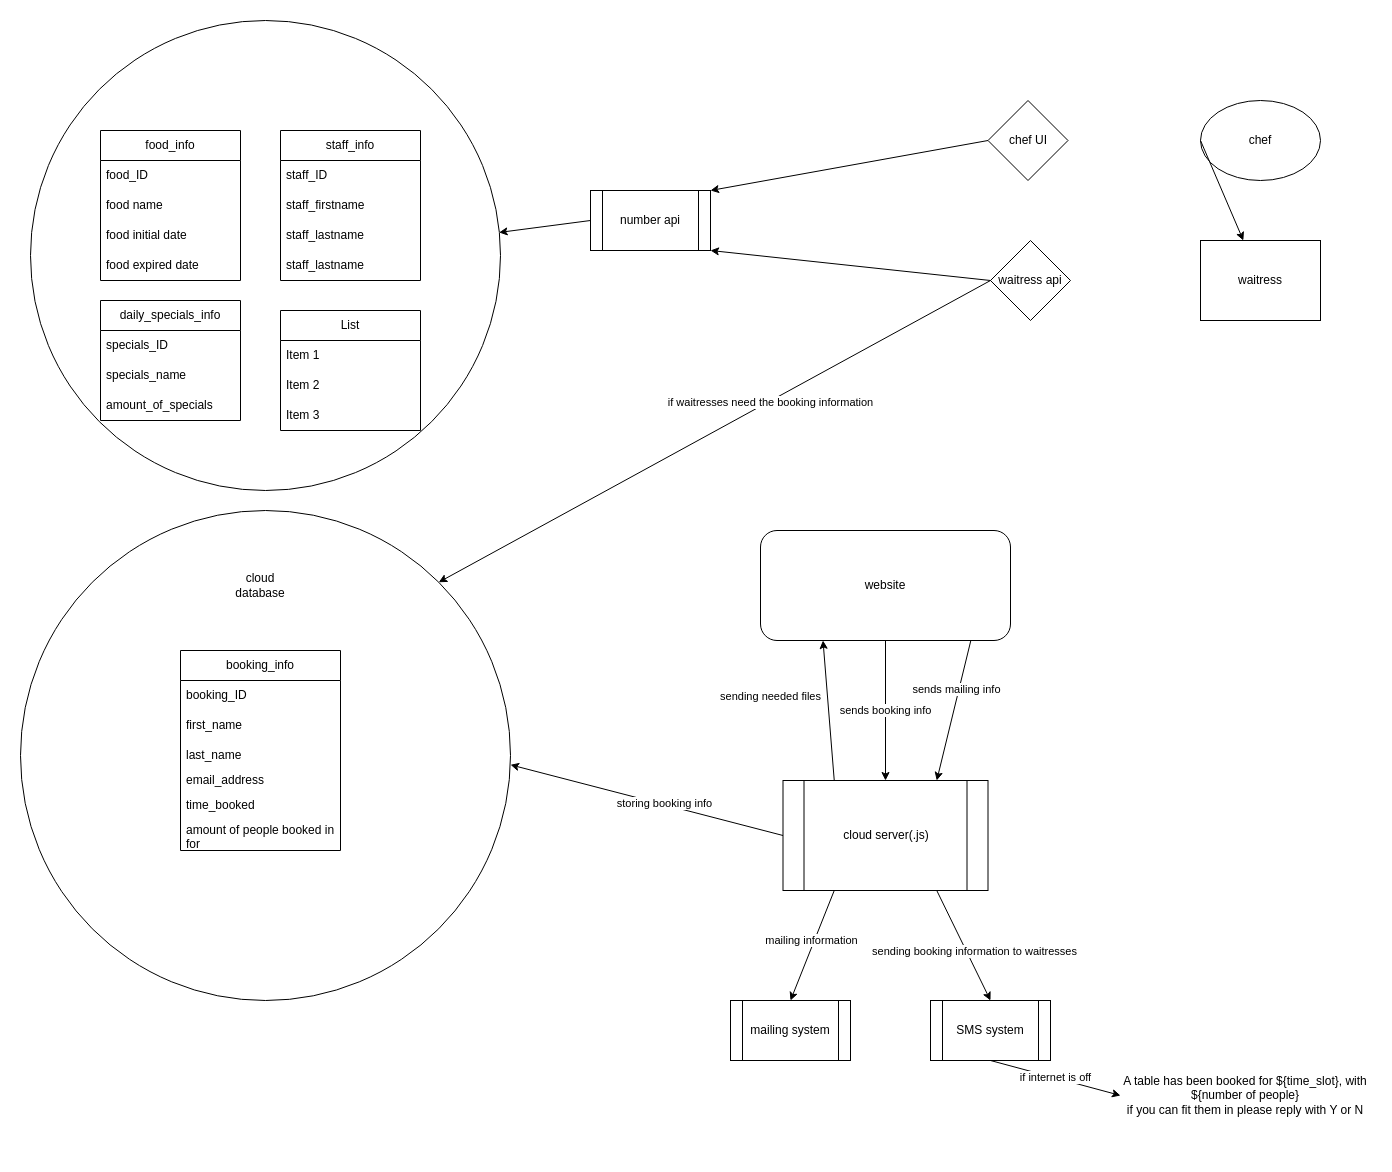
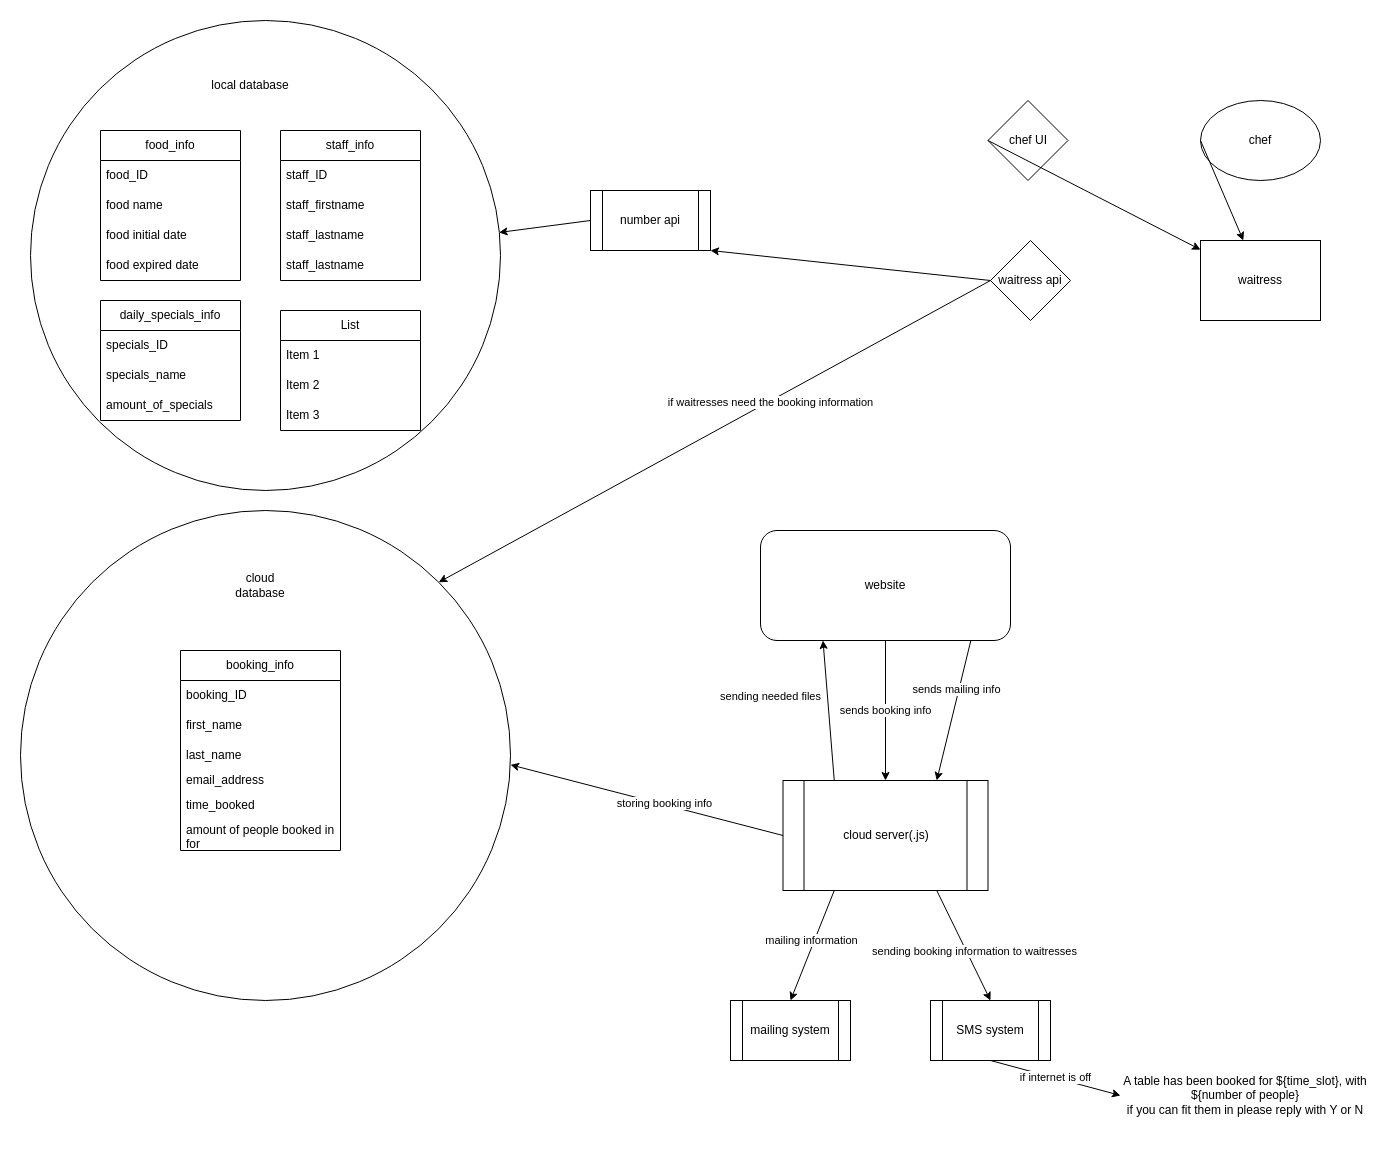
  <mxCell id="0" />
  <mxCell id="1" parent="0" />
  <mxCell id="2" value="" style="ellipse;whiteSpace=wrap;html=1;aspect=fixed;" vertex="1" parent="1"><mxGeometry x="20" y="510" width="490" height="490" as="geometry" /></mxCell>
  <mxCell id="3" value="website" style="rounded=1;whiteSpace=wrap;html=1;fontSize=12;glass=0;strokeWidth=1;shadow=0;" parent="1" vertex="1"><mxGeometry x="760" y="530" width="250" height="110" as="geometry" /></mxCell>
  <mxCell id="4" value="cloud server(.js)" style="shape=process;whiteSpace=wrap;html=1;backgroundOutline=1;" vertex="1" parent="1"><mxGeometry x="782.5" y="780" width="205" height="110" as="geometry" /></mxCell>
  <mxCell id="5" value="mailing system" style="shape=process;whiteSpace=wrap;html=1;backgroundOutline=1;" vertex="1" parent="1"><mxGeometry x="730" y="1000" width="120" height="60" as="geometry" /></mxCell>
  <mxCell id="6" value="SMS system" style="shape=process;whiteSpace=wrap;html=1;backgroundOutline=1;" vertex="1" parent="1"><mxGeometry x="930" y="1000" width="120" height="60" as="geometry" /></mxCell>
  <mxCell id="7" value="A table has been booked for ${time_slot}, with ${number of people}&lt;br&gt;if you can fit them in please reply with Y or N" style="text;html=1;strokeColor=none;fillColor=none;align=center;verticalAlign=middle;whiteSpace=wrap;rounded=0;" vertex="1" parent="1"><mxGeometry x="1120" y="1040" width="250" height="110" as="geometry" /></mxCell>
  <mxCell id="8" value="chef" style="ellipse;whiteSpace=wrap;html=1;" vertex="1" parent="1"><mxGeometry x="1200" y="100" width="120" height="80" as="geometry" /></mxCell>
  <mxCell id="9" value="" style="ellipse;whiteSpace=wrap;html=1;aspect=fixed;movable=1;resizable=1;rotatable=1;deletable=1;editable=1;locked=0;connectable=1;" vertex="1" parent="1"><mxGeometry x="30" width="470" height="470" as="geometry" y="20" /></mxCell>
  <mxCell id="10" value="waitress" style="whiteSpace=wrap;html=1;rounded=0;" vertex="1" parent="1"><mxGeometry x="1200" y="240" width="120" height="80" as="geometry" /></mxCell>
  <mxCell id="11" value="food_info" style="swimlane;fontStyle=0;childLayout=stackLayout;horizontal=1;startSize=30;horizontalStack=0;resizeParent=1;resizeParentMax=0;resizeLast=0;collapsible=1;marginBottom=0;whiteSpace=wrap;html=1;" vertex="1" parent="1"><mxGeometry x="100" y="130" width="140" height="150" as="geometry" /></mxCell>
  <mxCell id="12" value="food_ID" style="text;strokeColor=none;fillColor=none;align=left;verticalAlign=middle;spacingLeft=4;spacingRight=4;overflow=hidden;points=[[0,0.5],[1,0.5]];portConstraint=eastwest;rotatable=0;whiteSpace=wrap;html=1;" vertex="1" parent="11"><mxGeometry y="30" width="140" height="30" as="geometry" /></mxCell>
  <mxCell id="13" value="food name" style="text;strokeColor=none;fillColor=none;align=left;verticalAlign=middle;spacingLeft=4;spacingRight=4;overflow=hidden;points=[[0,0.5],[1,0.5]];portConstraint=eastwest;rotatable=0;whiteSpace=wrap;html=1;" vertex="1" parent="11"><mxGeometry y="60" width="140" height="30" as="geometry" /></mxCell>
  <mxCell id="14" value="food initial date" style="text;strokeColor=none;fillColor=none;align=left;verticalAlign=middle;spacingLeft=4;spacingRight=4;overflow=hidden;points=[[0,0.5],[1,0.5]];portConstraint=eastwest;rotatable=0;whiteSpace=wrap;html=1;" vertex="1" parent="11"><mxGeometry y="90" width="140" height="30" as="geometry" /></mxCell>
  <mxCell id="15" value="food expired date" style="text;strokeColor=none;fillColor=none;align=left;verticalAlign=middle;spacingLeft=4;spacingRight=4;overflow=hidden;points=[[0,0.5],[1,0.5]];portConstraint=eastwest;rotatable=0;whiteSpace=wrap;html=1;" vertex="1" parent="11"><mxGeometry y="120" width="140" height="30" as="geometry" /></mxCell>
  <mxCell id="16" value="staff_info" style="swimlane;fontStyle=0;childLayout=stackLayout;horizontal=1;startSize=30;horizontalStack=0;resizeParent=1;resizeParentMax=0;resizeLast=0;collapsible=1;marginBottom=0;whiteSpace=wrap;html=1;" vertex="1" parent="1"><mxGeometry x="280" y="130" width="140" height="150" as="geometry" /></mxCell>
  <mxCell id="17" value="staff_ID" style="text;strokeColor=none;fillColor=none;align=left;verticalAlign=middle;spacingLeft=4;spacingRight=4;overflow=hidden;points=[[0,0.5],[1,0.5]];portConstraint=eastwest;rotatable=0;whiteSpace=wrap;html=1;" vertex="1" parent="16"><mxGeometry y="30" width="140" height="30" as="geometry" /></mxCell>
  <mxCell id="18" value="staff_firstname" style="text;strokeColor=none;fillColor=none;align=left;verticalAlign=middle;spacingLeft=4;spacingRight=4;overflow=hidden;points=[[0,0.5],[1,0.5]];portConstraint=eastwest;rotatable=0;whiteSpace=wrap;html=1;" vertex="1" parent="16"><mxGeometry y="60" width="140" height="30" as="geometry" /></mxCell>
  <mxCell id="19" value="staff_lastname" style="text;strokeColor=none;fillColor=none;align=left;verticalAlign=middle;spacingLeft=4;spacingRight=4;overflow=hidden;points=[[0,0.5],[1,0.5]];portConstraint=eastwest;rotatable=0;whiteSpace=wrap;html=1;" vertex="1" parent="16"><mxGeometry y="90" width="140" height="30" as="geometry" /></mxCell>
  <mxCell id="20" value="staff_lastname" style="text;strokeColor=none;fillColor=none;align=left;verticalAlign=middle;spacingLeft=4;spacingRight=4;overflow=hidden;points=[[0,0.5],[1,0.5]];portConstraint=eastwest;rotatable=0;whiteSpace=wrap;html=1;" vertex="1" parent="16"><mxGeometry y="120" width="140" height="30" as="geometry" /></mxCell>
+ <mxCell id="21" value="local database" style="text;html=1;strokeColor=none;fillColor=none;align=center;verticalAlign=middle;whiteSpace=wrap;rounded=0;" vertex="1" parent="1"><mxGeometry x="195" y="70" width="110" height="30" as="geometry" /></mxCell>
  <mxCell id="22" value="daily_specials_info" style="swimlane;fontStyle=0;childLayout=stackLayout;horizontal=1;startSize=30;horizontalStack=0;resizeParent=1;resizeParentMax=0;resizeLast=0;collapsible=1;marginBottom=0;whiteSpace=wrap;html=1;" vertex="1" parent="1"><mxGeometry x="100" y="300" width="140" height="120" as="geometry" /></mxCell>
  <mxCell id="23" value="specials_ID" style="text;strokeColor=none;fillColor=none;align=left;verticalAlign=middle;spacingLeft=4;spacingRight=4;overflow=hidden;points=[[0,0.5],[1,0.5]];portConstraint=eastwest;rotatable=0;whiteSpace=wrap;html=1;" vertex="1" parent="22"><mxGeometry y="30" width="140" height="30" as="geometry" /></mxCell>
  <mxCell id="24" value="specials_name" style="text;strokeColor=none;fillColor=none;align=left;verticalAlign=middle;spacingLeft=4;spacingRight=4;overflow=hidden;points=[[0,0.5],[1,0.5]];portConstraint=eastwest;rotatable=0;whiteSpace=wrap;html=1;" vertex="1" parent="22"><mxGeometry y="60" width="140" height="30" as="geometry" /></mxCell>
  <mxCell id="25" value="amount_of_specials" style="text;strokeColor=none;fillColor=none;align=left;verticalAlign=middle;spacingLeft=4;spacingRight=4;overflow=hidden;points=[[0,0.5],[1,0.5]];portConstraint=eastwest;rotatable=0;whiteSpace=wrap;html=1;" vertex="1" parent="22"><mxGeometry y="90" width="140" height="30" as="geometry" /></mxCell>
  <mxCell id="26" value="List" style="swimlane;fontStyle=0;childLayout=stackLayout;horizontal=1;startSize=30;horizontalStack=0;resizeParent=1;resizeParentMax=0;resizeLast=0;collapsible=1;marginBottom=0;whiteSpace=wrap;html=1;" vertex="1" parent="1"><mxGeometry x="280" y="310" width="140" height="120" as="geometry" /></mxCell>
  <mxCell id="27" value="Item 1" style="text;strokeColor=none;fillColor=none;align=left;verticalAlign=middle;spacingLeft=4;spacingRight=4;overflow=hidden;points=[[0,0.5],[1,0.5]];portConstraint=eastwest;rotatable=0;whiteSpace=wrap;html=1;" vertex="1" parent="26"><mxGeometry y="30" width="140" height="30" as="geometry" /></mxCell>
  <mxCell id="28" value="Item 2" style="text;strokeColor=none;fillColor=none;align=left;verticalAlign=middle;spacingLeft=4;spacingRight=4;overflow=hidden;points=[[0,0.5],[1,0.5]];portConstraint=eastwest;rotatable=0;whiteSpace=wrap;html=1;" vertex="1" parent="26"><mxGeometry y="60" width="140" height="30" as="geometry" /></mxCell>
  <mxCell id="29" value="Item 3" style="text;strokeColor=none;fillColor=none;align=left;verticalAlign=middle;spacingLeft=4;spacingRight=4;overflow=hidden;points=[[0,0.5],[1,0.5]];portConstraint=eastwest;rotatable=0;whiteSpace=wrap;html=1;" vertex="1" parent="26"><mxGeometry y="90" width="140" height="30" as="geometry" /></mxCell>
  <mxCell id="30" value="number api" style="shape=process;whiteSpace=wrap;html=1;backgroundOutline=1;" vertex="1" parent="1"><mxGeometry x="590" y="190" width="120" height="60" as="geometry" /></mxCell>
  <mxCell id="31" value="chef UI" style="rhombus;whiteSpace=wrap;html=1;" vertex="1" parent="1"><mxGeometry x="987.5" y="100" width="80" height="80" as="geometry" /></mxCell>
  <mxCell id="32" value="booking_info" style="swimlane;fontStyle=0;childLayout=stackLayout;horizontal=1;startSize=30;horizontalStack=0;resizeParent=1;resizeParentMax=0;resizeLast=0;collapsible=1;marginBottom=0;whiteSpace=wrap;html=1;" vertex="1" parent="1"><mxGeometry x="180" y="650" width="160" height="200" as="geometry" /></mxCell>
  <mxCell id="33" value="booking_ID" style="text;strokeColor=none;fillColor=none;align=left;verticalAlign=middle;spacingLeft=4;spacingRight=4;overflow=hidden;points=[[0,0.5],[1,0.5]];portConstraint=eastwest;rotatable=0;whiteSpace=wrap;html=1;" vertex="1" parent="32"><mxGeometry y="30" width="160" height="30" as="geometry" /></mxCell>
  <mxCell id="34" value="first_name" style="text;strokeColor=none;fillColor=none;align=left;verticalAlign=middle;spacingLeft=4;spacingRight=4;overflow=hidden;points=[[0,0.5],[1,0.5]];portConstraint=eastwest;rotatable=0;whiteSpace=wrap;html=1;" vertex="1" parent="32"><mxGeometry y="60" width="160" height="30" as="geometry" /></mxCell>
  <mxCell id="35" value="last_name" style="text;strokeColor=none;fillColor=none;align=left;verticalAlign=middle;spacingLeft=4;spacingRight=4;overflow=hidden;points=[[0,0.5],[1,0.5]];portConstraint=eastwest;rotatable=0;whiteSpace=wrap;html=1;" vertex="1" parent="32"><mxGeometry y="90" width="160" height="30" as="geometry" /></mxCell>
  <mxCell id="36" value="email_address" style="text;strokeColor=none;fillColor=none;align=left;verticalAlign=middle;spacingLeft=4;spacingRight=4;overflow=hidden;points=[[0,0.5],[1,0.5]];portConstraint=eastwest;rotatable=0;whiteSpace=wrap;html=1;" vertex="1" parent="32"><mxGeometry y="120" width="160" height="20" as="geometry" /></mxCell>
  <mxCell id="37" value="time_booked" style="text;strokeColor=none;fillColor=none;align=left;verticalAlign=middle;spacingLeft=4;spacingRight=4;overflow=hidden;points=[[0,0.5],[1,0.5]];portConstraint=eastwest;rotatable=0;whiteSpace=wrap;html=1;" vertex="1" parent="32"><mxGeometry y="140" width="160" height="30" as="geometry" /></mxCell>
  <mxCell id="38" value="amount of people booked in for" style="text;strokeColor=none;fillColor=none;align=left;verticalAlign=middle;spacingLeft=4;spacingRight=4;overflow=hidden;points=[[0,0.5],[1,0.5]];portConstraint=eastwest;rotatable=0;whiteSpace=wrap;html=1;" vertex="1" parent="32"><mxGeometry y="170" width="160" height="30" as="geometry" /></mxCell>
  <mxCell id="39" value="cloud database" style="text;html=1;strokeColor=none;fillColor=none;align=center;verticalAlign=middle;whiteSpace=wrap;rounded=0;" vertex="1" parent="1"><mxGeometry x="230" y="570" width="60" height="30" as="geometry" /></mxCell>
  <mxCell id="40" value="" style="endArrow=classic;html=1;rounded=0;exitX=0.25;exitY=0;exitDx=0;exitDy=0;entryX=0.25;entryY=1;entryDx=0;entryDy=0;" edge="1" parent="1" source="4" target="3"><mxGeometry width="50" height="50" relative="1" as="geometry"><mxPoint x="800" y="710" as="sourcePoint" /><mxPoint x="850" y="660" as="targetPoint" /></mxGeometry></mxCell>
  <mxCell id="41" value="sending needed files" style="edgeLabel;html=1;align=center;verticalAlign=middle;resizable=0;points=[];" vertex="1" connectable="0" parent="40"><mxGeometry x="0.24" y="-1" relative="1" as="geometry"><mxPoint x="-58" y="2" as="offset" /></mxGeometry></mxCell>
  <mxCell id="42" value="sends booking info" style="endArrow=classic;html=1;rounded=0;exitX=0.5;exitY=1;exitDx=0;exitDy=0;entryX=0.5;entryY=0;entryDx=0;entryDy=0;" edge="1" parent="1" source="3" target="4"><mxGeometry width="50" height="50" relative="1" as="geometry"><mxPoint x="540" y="720" as="sourcePoint" /><mxPoint x="590" y="670" as="targetPoint" /></mxGeometry></mxCell>
  <mxCell id="43" value="" style="endArrow=classic;html=1;rounded=0;exitX=0.841;exitY=1.003;exitDx=0;exitDy=0;exitPerimeter=0;entryX=0.75;entryY=0;entryDx=0;entryDy=0;" edge="1" parent="1" source="3" target="4"><mxGeometry width="50" height="50" relative="1" as="geometry"><mxPoint x="500" y="690" as="sourcePoint" /><mxPoint x="550" y="640" as="targetPoint" /></mxGeometry></mxCell>
  <mxCell id="44" value="sends mailing info" style="edgeLabel;html=1;align=center;verticalAlign=middle;resizable=0;points=[];" vertex="1" connectable="0" parent="43"><mxGeometry x="-0.305" y="-3" relative="1" as="geometry"><mxPoint as="offset" /></mxGeometry></mxCell>
  <mxCell id="45" value="" style="endArrow=classic;html=1;rounded=0;entryX=1;entryY=0.519;entryDx=0;entryDy=0;entryPerimeter=0;exitX=0;exitY=0.5;exitDx=0;exitDy=0;" edge="1" parent="1" source="4" target="2"><mxGeometry width="50" height="50" relative="1" as="geometry"><mxPoint x="730" y="860" as="sourcePoint" /><mxPoint x="700" y="800" as="targetPoint" /></mxGeometry></mxCell>
  <mxCell id="46" value="storing booking info" style="edgeLabel;html=1;align=center;verticalAlign=middle;resizable=0;points=[];" vertex="1" connectable="0" parent="45"><mxGeometry x="-0.126" y="-2" relative="1" as="geometry"><mxPoint as="offset" /></mxGeometry></mxCell>
  <mxCell id="47" value="" style="endArrow=classic;html=1;rounded=0;exitX=0.75;exitY=1;exitDx=0;exitDy=0;entryX=0.5;entryY=0;entryDx=0;entryDy=0;" edge="1" parent="1" source="4" target="6"><mxGeometry width="50" height="50" relative="1" as="geometry"><mxPoint x="690" y="950" as="sourcePoint" /><mxPoint x="740" y="900" as="targetPoint" /></mxGeometry></mxCell>
  <mxCell id="48" value="sending booking information to waitresses" style="edgeLabel;html=1;align=center;verticalAlign=middle;resizable=0;points=[];" vertex="1" connectable="0" parent="47"><mxGeometry x="-0.155" y="3" relative="1" as="geometry"><mxPoint x="12" y="15" as="offset" /></mxGeometry></mxCell>
  <mxCell id="49" value="" style="endArrow=classic;html=1;rounded=0;exitX=0.25;exitY=1;exitDx=0;exitDy=0;entryX=0.5;entryY=0;entryDx=0;entryDy=0;" edge="1" parent="1" source="4" target="5"><mxGeometry width="50" height="50" relative="1" as="geometry"><mxPoint x="640" y="940" as="sourcePoint" /><mxPoint x="690" y="890" as="targetPoint" /></mxGeometry></mxCell>
  <mxCell id="50" value="mailing information" style="edgeLabel;html=1;align=center;verticalAlign=middle;resizable=0;points=[];" vertex="1" connectable="0" parent="49"><mxGeometry x="-0.421" y="-2" relative="1" as="geometry"><mxPoint x="-9" y="19" as="offset" /></mxGeometry></mxCell>
  <mxCell id="51" value="if internet is off" style="endArrow=classic;html=1;rounded=0;exitX=0.5;exitY=1;exitDx=0;exitDy=0;entryX=0;entryY=0.5;entryDx=0;entryDy=0;" edge="1" parent="1" source="6" target="7"><mxGeometry width="50" height="50" relative="1" as="geometry"><mxPoint x="1000" y="1140" as="sourcePoint" /><mxPoint x="1050" y="1090" as="targetPoint" /></mxGeometry></mxCell>
  <mxCell id="52" value="waitress api" style="rhombus;whiteSpace=wrap;html=1;" vertex="1" parent="1"><mxGeometry x="990" y="240" width="80" height="80" as="geometry" /></mxCell>
  <mxCell id="53" value="" style="endArrow=classic;html=1;rounded=0;exitX=0;exitY=0.5;exitDx=0;exitDy=0;entryX=1;entryY=0;entryDx=0;entryDy=0;" edge="1" parent="1" source="52" target="2"><mxGeometry width="50" height="50" relative="1" as="geometry"><mxPoint x="790" y="350" as="sourcePoint" /><mxPoint x="840" y="300" as="targetPoint" /></mxGeometry></mxCell>
  <mxCell id="54" value="if waitresses need the booking information" style="edgeLabel;html=1;align=center;verticalAlign=middle;resizable=0;points=[];" vertex="1" connectable="0" parent="53"><mxGeometry x="-0.199" y="1" relative="1" as="geometry"><mxPoint as="offset" /></mxGeometry></mxCell>
  <mxCell id="55" value="" style="endArrow=classic;html=1;rounded=0;exitX=0;exitY=0.5;exitDx=0;exitDy=0;" edge="1" parent="1" source="8" target="10"><mxGeometry width="50" height="50" relative="1" as="geometry"><mxPoint x="1140" y="160" as="sourcePoint" /><mxPoint x="1190" y="110" as="targetPoint" /></mxGeometry></mxCell>
- <mxCell id="56" value="" style="endArrow=classic;html=1;rounded=0;exitX=0;exitY=0.5;exitDx=0;exitDy=0;entryX=1;entryY=0;entryDx=0;entryDy=0;" edge="1" parent="1" source="31" target="30"><mxGeometry width="50" height="50" relative="1" as="geometry"><mxPoint x="870" y="150" as="sourcePoint" /><mxPoint x="920" y="100" as="targetPoint" /></mxGeometry></mxCell>
+ <mxCell id="56" value="" style="endArrow=classic;html=1;rounded=0;exitX=0;exitY=0.5;exitDx=0;exitDy=0;" edge="1" parent="1" source="31" target="10"><mxGeometry width="50" height="50" relative="1" as="geometry"><mxPoint x="870" y="150" as="sourcePoint" /><mxPoint x="920" y="100" as="targetPoint" /></mxGeometry></mxCell>
  <mxCell id="57" value="" style="endArrow=classic;html=1;rounded=0;exitX=0;exitY=0.5;exitDx=0;exitDy=0;entryX=1;entryY=1;entryDx=0;entryDy=0;" edge="1" parent="1" source="52" target="30"><mxGeometry width="50" height="50" relative="1" as="geometry"><mxPoint x="870" y="280" as="sourcePoint" /><mxPoint x="920" y="230" as="targetPoint" /></mxGeometry></mxCell>
  <mxCell id="58" value="" style="endArrow=classic;html=1;rounded=0;exitX=0;exitY=0.5;exitDx=0;exitDy=0;entryX=0.997;entryY=0.451;entryDx=0;entryDy=0;entryPerimeter=0;" edge="1" parent="1" source="30" target="9"><mxGeometry width="50" height="50" relative="1" as="geometry"><mxPoint x="600" y="140" as="sourcePoint" /><mxPoint x="650" y="90" as="targetPoint" /></mxGeometry></mxCell>
